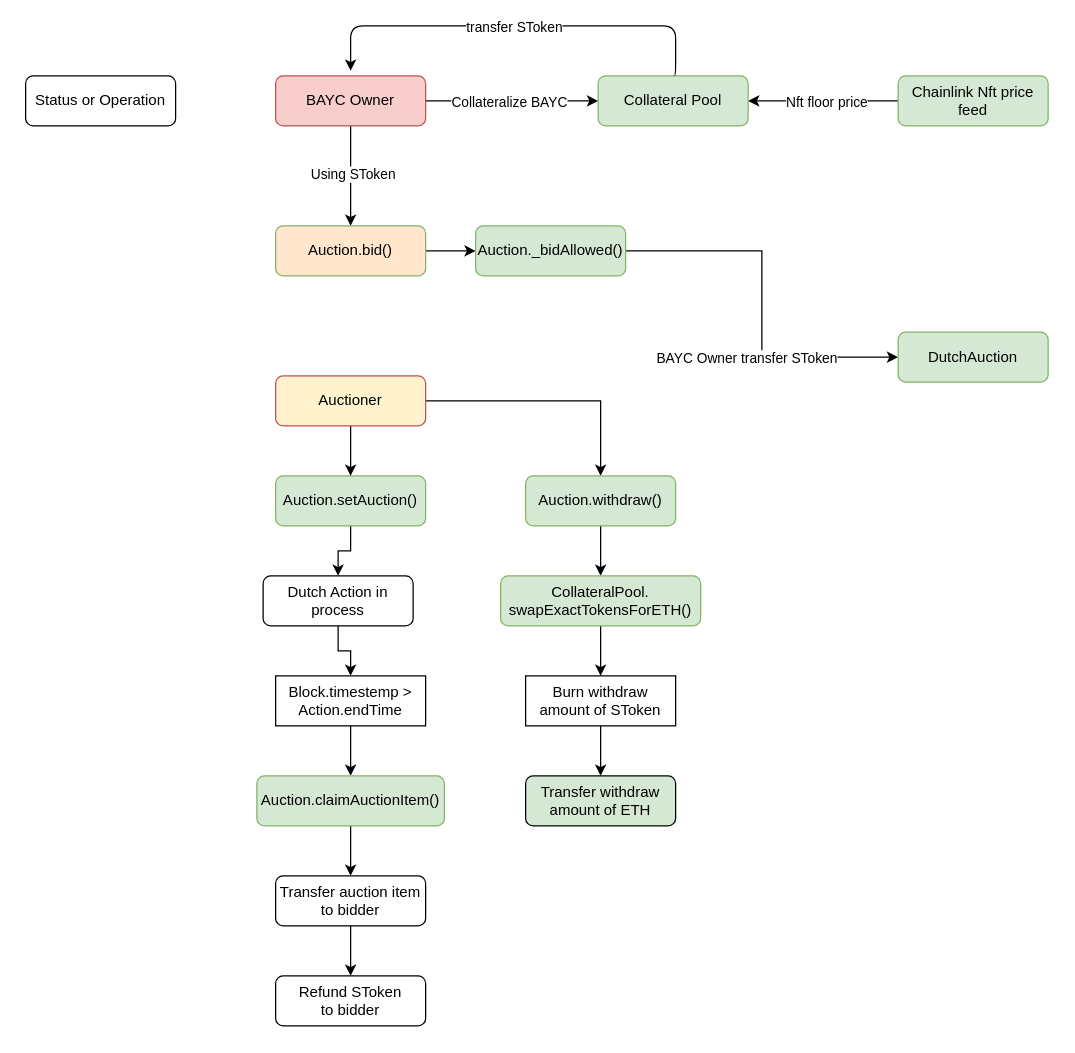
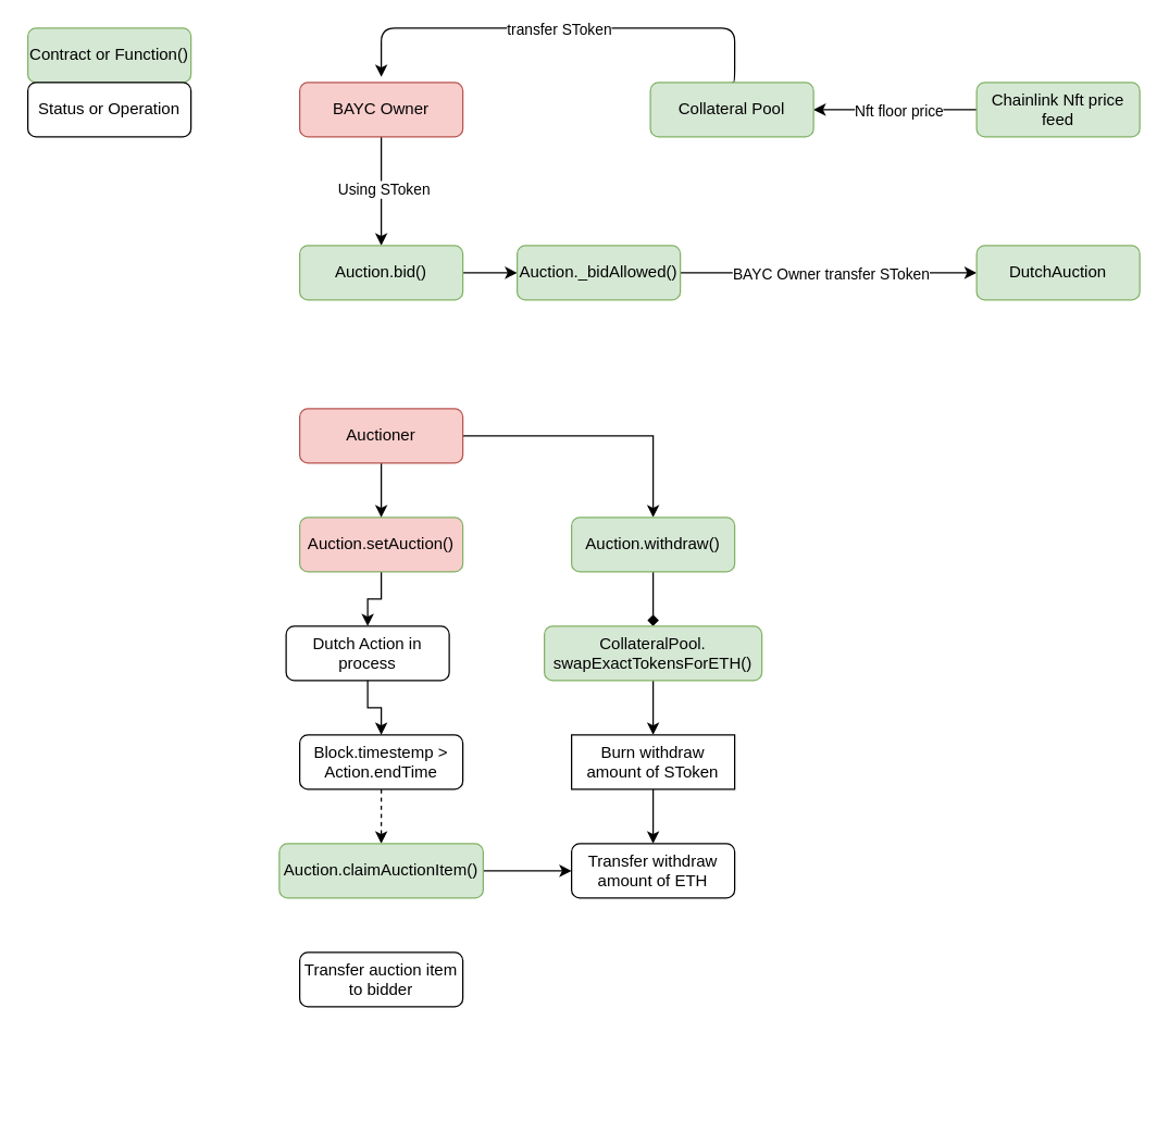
  <mxCell id="0" />
  <mxCell id="1" parent="0" />
- <mxCell id="2" value="" style="edgeStyle=orthogonalEdgeStyle;rounded=1;orthogonalLoop=1;jettySize=auto;html=1;entryX=0;entryY=0.5;entryDx=0;entryDy=0;labelBackgroundColor=none;fontColor=default;" parent="1" source="6" target="11" edge="1"><mxGeometry relative="1" as="geometry"><mxPoint x="380" y="80" as="targetPoint" /><Array as="points"><mxPoint x="430" y="80" /><mxPoint x="430" y="80" /></Array></mxGeometry></mxCell>
- <mxCell id="3" value="Collateralize&amp;nbsp;BAYC" style="edgeLabel;html=1;align=center;verticalAlign=middle;resizable=0;points=[];" parent="2" vertex="1" connectable="0"><mxGeometry x="-0.041" relative="1" as="geometry"><mxPoint as="offset" /></mxGeometry></mxCell>
  <mxCell id="4" style="edgeStyle=orthogonalEdgeStyle;rounded=1;orthogonalLoop=1;jettySize=auto;html=1;entryX=0.5;entryY=0;entryDx=0;entryDy=0;labelBackgroundColor=none;fontColor=default;" parent="1" source="6" target="19" edge="1"><mxGeometry relative="1" as="geometry"><mxPoint x="280" y="140" as="targetPoint" /></mxGeometry></mxCell>
  <mxCell id="5" value="Using SToken" style="edgeLabel;html=1;align=center;verticalAlign=middle;resizable=0;points=[];" parent="4" vertex="1" connectable="0"><mxGeometry x="-0.062" y="1" relative="1" as="geometry"><mxPoint as="offset" /></mxGeometry></mxCell>
  <mxCell id="6" value="BAYC Owner" style="rounded=1;whiteSpace=wrap;html=1;fontSize=12;glass=0;strokeWidth=1;shadow=0;labelBackgroundColor=none;fillColor=#f8cecc;strokeColor=#b85450;" parent="1" vertex="1"><mxGeometry x="220" y="60" width="120" height="40" as="geometry" /></mxCell>
  <mxCell id="7" style="edgeStyle=orthogonalEdgeStyle;rounded=1;orthogonalLoop=1;jettySize=auto;html=1;entryX=0.516;entryY=-0.103;entryDx=0;entryDy=0;entryPerimeter=0;labelBackgroundColor=none;fontColor=default;exitX=0.5;exitY=0;exitDx=0;exitDy=0;" parent="1" source="11" edge="1"><mxGeometry relative="1" as="geometry"><mxPoint x="280" y="55.88" as="targetPoint" /><mxPoint x="508.11" y="60" as="sourcePoint" /><Array as="points"><mxPoint x="540" y="60" /><mxPoint x="540" y="20" /><mxPoint x="280" y="20" /></Array></mxGeometry></mxCell>
  <mxCell id="8" value="transfer SToken" style="edgeLabel;html=1;align=center;verticalAlign=middle;resizable=0;points=[];" parent="7" vertex="1" connectable="0"><mxGeometry x="0.041" y="2" relative="1" as="geometry"><mxPoint x="4" y="-2" as="offset" /></mxGeometry></mxCell>
  <mxCell id="9" style="edgeStyle=orthogonalEdgeStyle;rounded=1;orthogonalLoop=1;jettySize=auto;html=1;entryX=1;entryY=0.5;entryDx=0;entryDy=0;exitX=0;exitY=0.5;exitDx=0;exitDy=0;labelBackgroundColor=none;fontColor=default;" parent="1" source="12" target="11" edge="1"><mxGeometry relative="1" as="geometry"><mxPoint x="718" y="20" as="targetPoint" /><mxPoint x="578" y="10" as="sourcePoint" /></mxGeometry></mxCell>
  <mxCell id="10" value="Nft floor price" style="edgeLabel;html=1;align=center;verticalAlign=middle;resizable=0;points=[];" parent="9" vertex="1" connectable="0"><mxGeometry x="-0.182" y="-3" relative="1" as="geometry"><mxPoint x="-9" y="3" as="offset" /></mxGeometry></mxCell>
  <mxCell id="11" value="Collateral Pool" style="rounded=1;whiteSpace=wrap;html=1;fontSize=12;glass=0;strokeWidth=1;shadow=0;labelBackgroundColor=none;fillColor=#d5e8d4;strokeColor=#82b366;" parent="1" vertex="1"><mxGeometry x="478" y="60" width="120" height="40" as="geometry" /></mxCell>
  <mxCell id="12" value="Chainlink Nft price feed" style="rounded=1;whiteSpace=wrap;html=1;fontSize=12;glass=0;strokeWidth=1;shadow=0;labelBackgroundColor=none;fillColor=#d5e8d4;strokeColor=#82b366;" parent="1" vertex="1"><mxGeometry x="718" y="60" width="120" height="40" as="geometry" /></mxCell>
  <mxCell id="13" style="edgeStyle=orthogonalEdgeStyle;rounded=0;orthogonalLoop=1;jettySize=auto;html=1;entryX=0.5;entryY=0;entryDx=0;entryDy=0;labelBackgroundColor=none;fontColor=default;" parent="1" source="14" target="21" edge="1"><mxGeometry relative="1" as="geometry" /></mxCell>
- <mxCell id="14" value="Auction.setAuction()" style="rounded=1;whiteSpace=wrap;html=1;fontSize=12;glass=0;strokeWidth=1;shadow=0;labelBackgroundColor=none;fillColor=#d5e8d4;strokeColor=#82b366;" parent="1" vertex="1"><mxGeometry x="220" y="380" width="120" height="40" as="geometry" /></mxCell>
+ <mxCell id="14" value="Auction.setAuction()" style="rounded=1;whiteSpace=wrap;html=1;fontSize=12;glass=0;strokeWidth=1;shadow=0;labelBackgroundColor=none;fillColor=#f8cecc;strokeColor=#82b366;" parent="1" vertex="1"><mxGeometry x="220" y="380" width="120" height="40" as="geometry" /></mxCell>
  <mxCell id="15" style="edgeStyle=orthogonalEdgeStyle;rounded=0;orthogonalLoop=1;jettySize=auto;html=1;entryX=0.5;entryY=0;entryDx=0;entryDy=0;labelBackgroundColor=none;fontColor=default;" parent="1" source="17" target="14" edge="1"><mxGeometry relative="1" as="geometry" /></mxCell>
  <mxCell id="16" style="edgeStyle=orthogonalEdgeStyle;rounded=0;orthogonalLoop=1;jettySize=auto;html=1;entryX=0.5;entryY=0;entryDx=0;entryDy=0;" parent="1" source="17" target="36" edge="1"><mxGeometry relative="1" as="geometry" /></mxCell>
- <mxCell id="17" value="Auctioner" style="rounded=1;whiteSpace=wrap;html=1;fontSize=12;glass=0;strokeWidth=1;shadow=0;labelBackgroundColor=none;fillColor=#fff2cc;strokeColor=#b85450;" parent="1" vertex="1"><mxGeometry x="220" y="300" width="120" height="40" as="geometry" /></mxCell>
+ <mxCell id="17" value="Auctioner" style="rounded=1;whiteSpace=wrap;html=1;fontSize=12;glass=0;strokeWidth=1;shadow=0;labelBackgroundColor=none;fillColor=#f8cecc;strokeColor=#b85450;" parent="1" vertex="1"><mxGeometry x="220" y="300" width="120" height="40" as="geometry" /></mxCell>
  <mxCell id="18" value="" style="edgeStyle=orthogonalEdgeStyle;rounded=0;orthogonalLoop=1;jettySize=auto;html=1;labelBackgroundColor=none;fontColor=default;" parent="1" source="19" target="26" edge="1"><mxGeometry relative="1" as="geometry" /></mxCell>
- <mxCell id="19" value="Auction.bid()" style="rounded=1;whiteSpace=wrap;html=1;fontSize=12;glass=0;strokeWidth=1;shadow=0;labelBackgroundColor=none;fillColor=#ffe6cc;strokeColor=#82b366;" parent="1" vertex="1"><mxGeometry x="220" y="180" width="120" height="40" as="geometry" /></mxCell>
+ <mxCell id="19" value="Auction.bid()" style="rounded=1;whiteSpace=wrap;html=1;fontSize=12;glass=0;strokeWidth=1;shadow=0;labelBackgroundColor=none;fillColor=#d5e8d4;strokeColor=#82b366;" parent="1" vertex="1"><mxGeometry x="220" y="180" width="120" height="40" as="geometry" /></mxCell>
  <mxCell id="20" style="edgeStyle=orthogonalEdgeStyle;rounded=0;orthogonalLoop=1;jettySize=auto;html=1;entryX=0.5;entryY=0;entryDx=0;entryDy=0;" parent="1" source="21" target="30" edge="1"><mxGeometry relative="1" as="geometry" /></mxCell>
  <mxCell id="21" value="Dutch Action in process" style="rounded=1;whiteSpace=wrap;html=1;fontSize=12;glass=0;strokeWidth=1;shadow=0;labelBackgroundColor=none;" parent="1" vertex="1"><mxGeometry x="210" y="460" width="120" height="40" as="geometry" /></mxCell>
+ <mxCell id="22" value="Contract or Function()" style="rounded=1;whiteSpace=wrap;html=1;fontSize=12;glass=0;strokeWidth=1;shadow=0;labelBackgroundColor=none;fillColor=#d5e8d4;strokeColor=#82b366;" parent="1" vertex="1"><mxGeometry y="20" width="120" height="40" as="geometry" x="20" /></mxCell>
  <mxCell id="23" value="Status or Operation" style="rounded=1;whiteSpace=wrap;html=1;fontSize=12;glass=0;strokeWidth=1;shadow=0;labelBackgroundColor=none;" parent="1" vertex="1"><mxGeometry y="60" width="120" height="40" as="geometry" x="20" /></mxCell>
  <mxCell id="24" style="edgeStyle=orthogonalEdgeStyle;rounded=0;orthogonalLoop=1;jettySize=auto;html=1;entryX=0;entryY=0.5;entryDx=0;entryDy=0;labelBackgroundColor=none;fontColor=default;" parent="1" source="26" target="27" edge="1"><mxGeometry relative="1" as="geometry" /></mxCell>
  <mxCell id="25" value="BAYC Owner transfer SToken" style="edgeLabel;html=1;align=center;verticalAlign=middle;resizable=0;points=[];" parent="24" vertex="1" connectable="0"><mxGeometry x="0.67" y="-2" relative="1" as="geometry"><mxPoint x="-72" y="-2" as="offset" /></mxGeometry></mxCell>
  <mxCell id="26" value="Auction._bidAllowed()" style="rounded=1;whiteSpace=wrap;html=1;fontSize=12;glass=0;strokeWidth=1;shadow=0;labelBackgroundColor=none;fillColor=#d5e8d4;strokeColor=#82b366;" parent="1" vertex="1"><mxGeometry x="380" y="180" width="120" height="40" as="geometry" /></mxCell>
- <mxCell id="27" value="DutchAuction" style="rounded=1;whiteSpace=wrap;html=1;fontSize=12;glass=0;strokeWidth=1;shadow=0;labelBackgroundColor=none;fillColor=#d5e8d4;strokeColor=#82b366;" parent="1" vertex="1"><mxGeometry x="718" y="265" width="120" height="40" as="geometry" /></mxCell>
- <mxCell id="28" value="Refund SToken &lt;br&gt;to bidder" style="rounded=1;whiteSpace=wrap;html=1;fontSize=12;glass=0;strokeWidth=1;shadow=0;labelBackgroundColor=none;" parent="1" vertex="1"><mxGeometry x="220" y="780" width="120" height="40" as="geometry" /></mxCell>
- <mxCell id="29" value="" style="edgeStyle=orthogonalEdgeStyle;rounded=0;orthogonalLoop=1;jettySize=auto;html=1;" parent="1" source="30" target="32" edge="1"><mxGeometry relative="1" as="geometry" /></mxCell>
- <mxCell id="30" value="Block.timestemp &amp;gt;&lt;br&gt;Action.endTime" style="whiteSpace=wrap;html=1;fontSize=12;glass=0;strokeWidth=1;shadow=0;labelBackgroundColor=none;rounded=0;" parent="1" vertex="1"><mxGeometry x="220" y="540" width="120" height="40" as="geometry" /></mxCell>
- <mxCell id="31" value="" style="edgeStyle=orthogonalEdgeStyle;rounded=0;orthogonalLoop=1;jettySize=auto;html=1;" parent="1" source="32" target="34" edge="1"><mxGeometry relative="1" as="geometry" /></mxCell>
+ <mxCell id="27" value="DutchAuction" style="rounded=1;whiteSpace=wrap;html=1;fontSize=12;glass=0;strokeWidth=1;shadow=0;labelBackgroundColor=none;fillColor=#d5e8d4;strokeColor=#82b366;" parent="1" vertex="1"><mxGeometry x="718" y="180" width="120" height="40" as="geometry" /></mxCell>
+ <mxCell id="29" value="" style="edgeStyle=orthogonalEdgeStyle;rounded=0;orthogonalLoop=1;jettySize=auto;html=1;dashed=1;" parent="1" source="30" target="32" edge="1"><mxGeometry relative="1" as="geometry" /></mxCell>
+ <mxCell id="30" value="Block.timestemp &amp;gt;&lt;br&gt;Action.endTime" style="rounded=1;whiteSpace=wrap;html=1;fontSize=12;glass=0;strokeWidth=1;shadow=0;labelBackgroundColor=none;" parent="1" vertex="1"><mxGeometry x="220" y="540" width="120" height="40" as="geometry" /></mxCell>
+ <mxCell id="31" value="" style="edgeStyle=orthogonalEdgeStyle;rounded=0;orthogonalLoop=1;jettySize=auto;html=1;" parent="1" source="32" target="41" edge="1"><mxGeometry relative="1" as="geometry" /></mxCell>
  <mxCell id="32" value="Auction.claimAuctionItem()" style="rounded=1;whiteSpace=wrap;html=1;fontSize=12;glass=0;strokeWidth=1;shadow=0;labelBackgroundColor=none;fillColor=#d5e8d4;strokeColor=#82b366;" parent="1" vertex="1"><mxGeometry x="205" y="620" width="150" height="40" as="geometry" /></mxCell>
- <mxCell id="33" value="" style="edgeStyle=orthogonalEdgeStyle;rounded=0;orthogonalLoop=1;jettySize=auto;html=1;" parent="1" source="34" target="28" edge="1"><mxGeometry relative="1" as="geometry" /></mxCell>
  <mxCell id="34" value="Transfer auction item to bidder" style="rounded=1;whiteSpace=wrap;html=1;fontSize=12;glass=0;strokeWidth=1;shadow=0;labelBackgroundColor=none;" parent="1" vertex="1"><mxGeometry x="220" y="700" width="120" height="40" as="geometry" /></mxCell>
- <mxCell id="35" value="" style="edgeStyle=orthogonalEdgeStyle;rounded=0;orthogonalLoop=1;jettySize=auto;html=1;" parent="1" source="36" target="38" edge="1"><mxGeometry relative="1" as="geometry" /></mxCell>
+ <mxCell id="35" value="" style="edgeStyle=orthogonalEdgeStyle;rounded=0;orthogonalLoop=1;jettySize=auto;html=1;endArrow=diamond;" parent="1" source="36" target="38" edge="1"><mxGeometry relative="1" as="geometry" /></mxCell>
  <mxCell id="36" value="Auction.withdraw()" style="rounded=1;whiteSpace=wrap;html=1;fontSize=12;glass=0;strokeWidth=1;shadow=0;labelBackgroundColor=none;fillColor=#d5e8d4;strokeColor=#82b366;" parent="1" vertex="1"><mxGeometry x="420" y="380" width="120" height="40" as="geometry" /></mxCell>
  <mxCell id="37" style="edgeStyle=orthogonalEdgeStyle;rounded=0;orthogonalLoop=1;jettySize=auto;html=1;entryX=0.5;entryY=0;entryDx=0;entryDy=0;" parent="1" source="38" target="40" edge="1"><mxGeometry relative="1" as="geometry" /></mxCell>
  <mxCell id="38" value="CollateralPool.&lt;br&gt;swapExactTokensForETH()" style="rounded=1;whiteSpace=wrap;html=1;fontSize=12;glass=0;strokeWidth=1;shadow=0;labelBackgroundColor=none;fillColor=#d5e8d4;strokeColor=#82b366;" parent="1" vertex="1"><mxGeometry x="400" y="460" width="160" height="40" as="geometry" /></mxCell>
  <mxCell id="39" value="" style="edgeStyle=orthogonalEdgeStyle;rounded=0;orthogonalLoop=1;jettySize=auto;html=1;" parent="1" source="40" target="41" edge="1"><mxGeometry relative="1" as="geometry" /></mxCell>
  <mxCell id="40" value="Burn withdraw amount of SToken" style="whiteSpace=wrap;html=1;fontSize=12;glass=0;strokeWidth=1;shadow=0;labelBackgroundColor=none;rounded=0;" parent="1" vertex="1"><mxGeometry x="420" y="540" width="120" height="40" as="geometry" /></mxCell>
- <mxCell id="41" value="Transfer withdraw amount of ETH" style="rounded=1;whiteSpace=wrap;html=1;fontSize=12;glass=0;strokeWidth=1;shadow=0;labelBackgroundColor=none;fillColor=#d5e8d4;" parent="1" vertex="1"><mxGeometry x="420" y="620" width="120" height="40" as="geometry" /></mxCell>
+ <mxCell id="41" value="Transfer withdraw amount of ETH" style="rounded=1;whiteSpace=wrap;html=1;fontSize=12;glass=0;strokeWidth=1;shadow=0;labelBackgroundColor=none;" parent="1" vertex="1"><mxGeometry x="420" y="620" width="120" height="40" as="geometry" /></mxCell>
